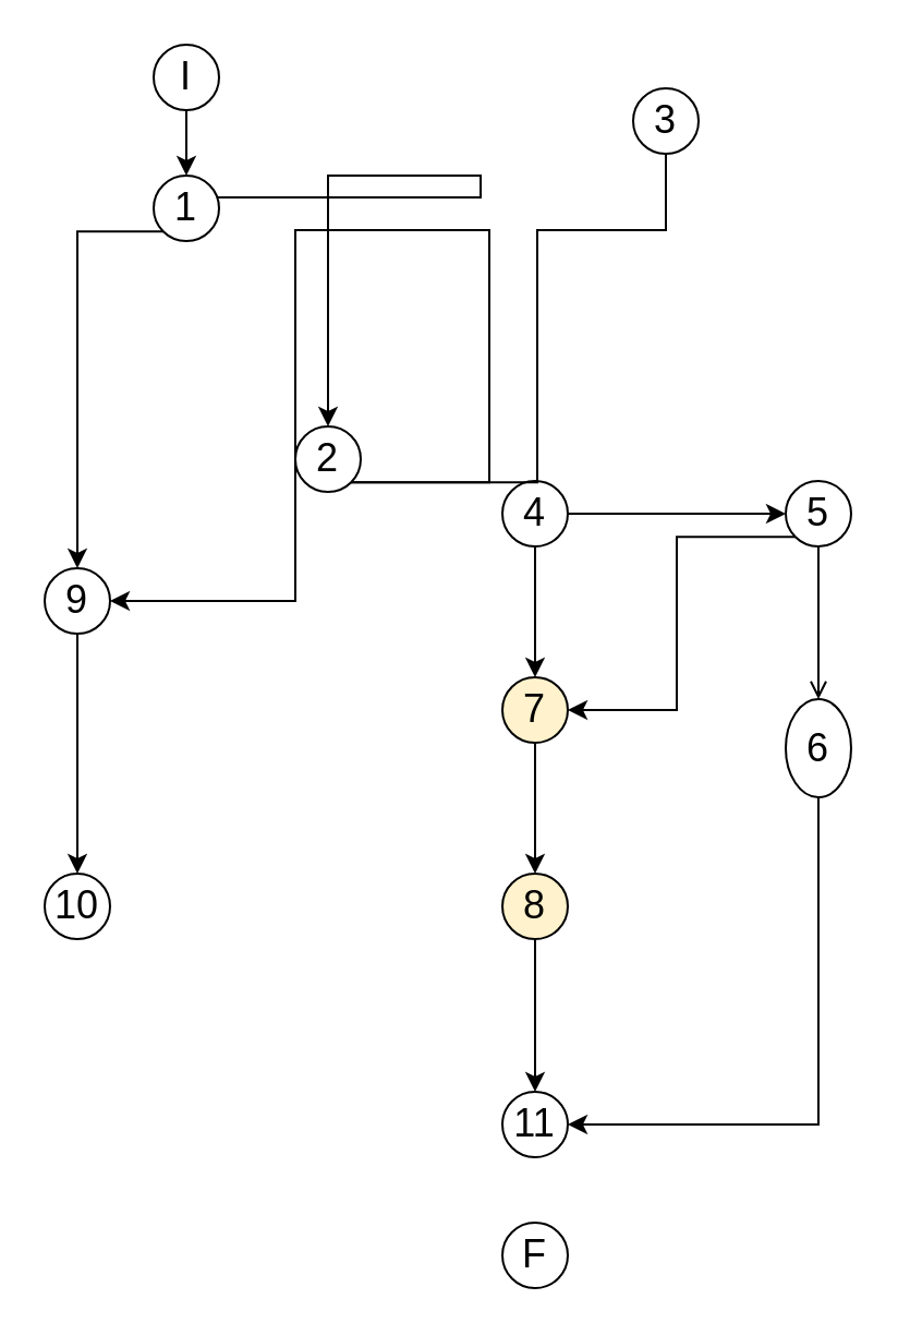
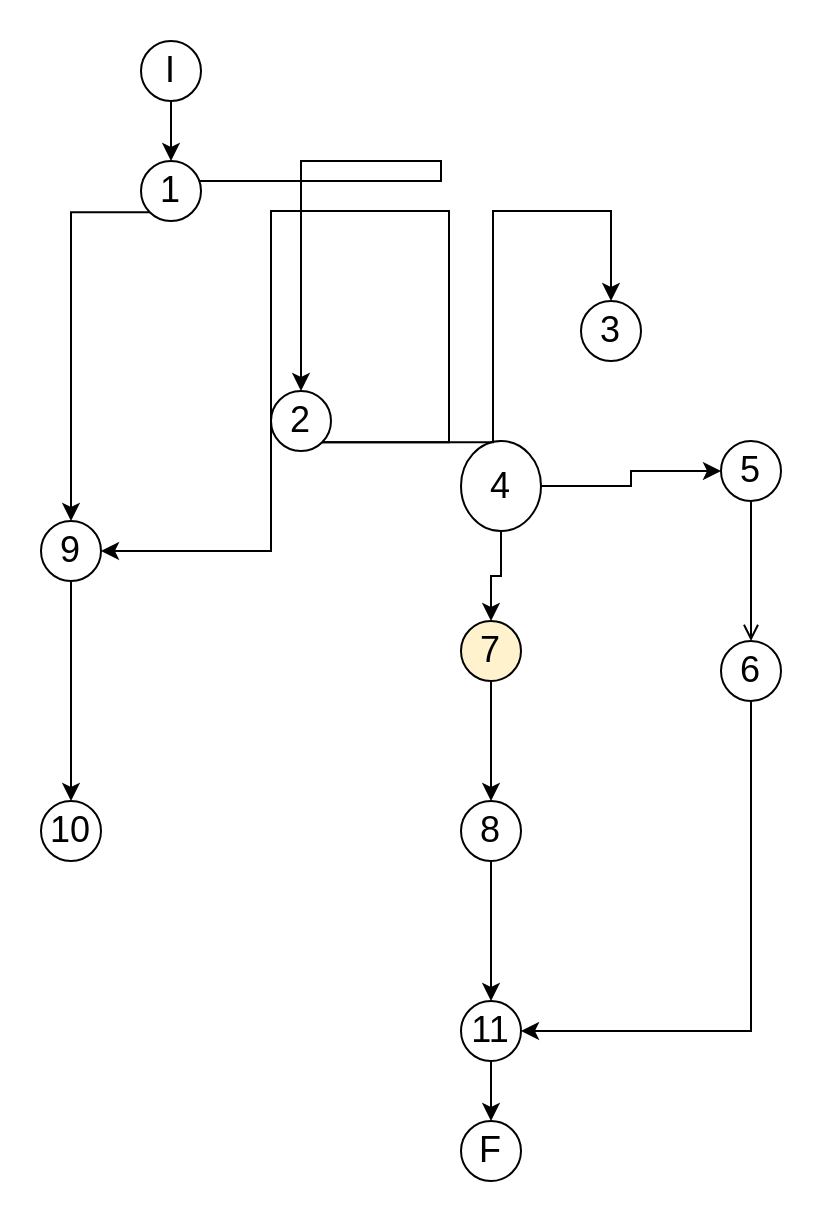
  <mxCell id="0" />
  <mxCell id="1" parent="0" />
  <mxCell id="2" style="edgeStyle=orthogonalEdgeStyle;rounded=0;orthogonalLoop=1;jettySize=auto;html=1;exitX=0;exitY=1;exitDx=0;exitDy=0;fontSize=18;entryX=0.5;entryY=0;entryDx=0;entryDy=0;" edge="1" parent="1" source="4" target="26"><mxGeometry relative="1" as="geometry"><Array as="points"><mxPoint x="74" y="90" /><mxPoint x="150" y="90" /><mxPoint x="150" y="80" /><mxPoint x="220" y="80" /><mxPoint x="220" y="90" /></Array></mxGeometry></mxCell>
  <mxCell id="3" style="edgeStyle=orthogonalEdgeStyle;rounded=0;orthogonalLoop=1;jettySize=auto;html=1;exitX=0;exitY=1;exitDx=0;exitDy=0;entryX=0.5;entryY=0;entryDx=0;entryDy=0;fontSize=18;" edge="1" parent="1" source="4" target="11"><mxGeometry relative="1" as="geometry" /></mxCell>
  <mxCell id="4" value="&lt;font style=&quot;font-size: 18px&quot;&gt;1&lt;/font&gt;" style="ellipse;whiteSpace=wrap;html=1;aspect=fixed;" vertex="1" parent="1"><mxGeometry x="70" y="80" width="30" height="30" as="geometry" /></mxCell>
  <mxCell id="5" style="edgeStyle=orthogonalEdgeStyle;rounded=0;orthogonalLoop=1;jettySize=auto;html=1;exitX=0.5;exitY=1;exitDx=0;exitDy=0;entryX=0.5;entryY=0;entryDx=0;entryDy=0;fontSize=18;" edge="1" parent="1" source="6" target="4"><mxGeometry relative="1" as="geometry" /></mxCell>
  <mxCell id="6" value="&lt;font style=&quot;font-size: 18px&quot;&gt;I&lt;/font&gt;" style="ellipse;whiteSpace=wrap;html=1;aspect=fixed;" vertex="1" parent="1"><mxGeometry x="70" y="20" width="30" height="30" as="geometry" /></mxCell>
+ <mxCell id="7" style="edgeStyle=orthogonalEdgeStyle;rounded=0;orthogonalLoop=1;jettySize=auto;html=1;exitX=0.5;exitY=1;exitDx=0;exitDy=0;fontSize=18;" edge="1" parent="1" source="8" target="28"><mxGeometry relative="1" as="geometry" /></mxCell>
  <mxCell id="8" value="&lt;font style=&quot;font-size: 18px&quot;&gt;11&lt;/font&gt;" style="ellipse;whiteSpace=wrap;html=1;aspect=fixed;" vertex="1" parent="1"><mxGeometry x="230" y="500" width="30" height="30" as="geometry" /></mxCell>
  <mxCell id="9" value="&lt;font style=&quot;font-size: 18px&quot;&gt;10&lt;/font&gt;" style="ellipse;whiteSpace=wrap;html=1;aspect=fixed;" vertex="1" parent="1"><mxGeometry x="20" y="400" width="30" height="30" as="geometry" /></mxCell>
  <mxCell id="10" style="edgeStyle=orthogonalEdgeStyle;rounded=0;orthogonalLoop=1;jettySize=auto;html=1;exitX=0.5;exitY=1;exitDx=0;exitDy=0;fontSize=18;" edge="1" parent="1" source="11" target="9"><mxGeometry relative="1" as="geometry"><Array as="points"><mxPoint x="35" y="380" /><mxPoint x="35" y="380" /></Array></mxGeometry></mxCell>
  <mxCell id="11" value="&lt;font style=&quot;font-size: 18px&quot;&gt;9&lt;/font&gt;" style="ellipse;whiteSpace=wrap;html=1;aspect=fixed;" vertex="1" parent="1"><mxGeometry x="20" y="260" width="30" height="30" as="geometry" /></mxCell>
  <mxCell id="12" style="edgeStyle=orthogonalEdgeStyle;rounded=0;orthogonalLoop=1;jettySize=auto;html=1;exitX=0.5;exitY=1;exitDx=0;exitDy=0;fontSize=18;" edge="1" parent="1" source="13" target="8"><mxGeometry relative="1" as="geometry" /></mxCell>
- <mxCell id="13" value="&lt;font style=&quot;font-size: 18px&quot;&gt;8&lt;/font&gt;" style="ellipse;whiteSpace=wrap;html=1;aspect=fixed;fillColor=#fff2cc;" vertex="1" parent="1"><mxGeometry x="230" y="400" width="30" height="30" as="geometry" /></mxCell>
+ <mxCell id="13" value="&lt;font style=&quot;font-size: 18px&quot;&gt;8&lt;/font&gt;" style="ellipse;whiteSpace=wrap;html=1;aspect=fixed;" vertex="1" parent="1"><mxGeometry x="230" y="400" width="30" height="30" as="geometry" /></mxCell>
  <mxCell id="14" style="edgeStyle=orthogonalEdgeStyle;rounded=0;orthogonalLoop=1;jettySize=auto;html=1;exitX=0.5;exitY=1;exitDx=0;exitDy=0;entryX=0.5;entryY=0;entryDx=0;entryDy=0;fontSize=18;" edge="1" parent="1" source="15" target="13"><mxGeometry relative="1" as="geometry" /></mxCell>
  <mxCell id="15" value="&lt;font style=&quot;font-size: 18px&quot;&gt;7&lt;/font&gt;" style="ellipse;whiteSpace=wrap;html=1;aspect=fixed;fillColor=#fff2cc;" vertex="1" parent="1"><mxGeometry x="230" y="310" width="30" height="30" as="geometry" /></mxCell>
  <mxCell id="16" style="edgeStyle=orthogonalEdgeStyle;rounded=0;orthogonalLoop=1;jettySize=auto;html=1;exitX=0.5;exitY=1;exitDx=0;exitDy=0;entryX=1;entryY=0.5;entryDx=0;entryDy=0;fontSize=18;" edge="1" parent="1" source="17" target="8"><mxGeometry relative="1" as="geometry" /></mxCell>
- <mxCell id="17" value="&lt;font style=&quot;font-size: 18px&quot;&gt;6&lt;/font&gt;" style="ellipse;whiteSpace=wrap;html=1;aspect=fixed;" vertex="1" parent="1"><mxGeometry x="360" y="320" width="30" height="45" as="geometry" /></mxCell>
+ <mxCell id="17" value="&lt;font style=&quot;font-size: 18px&quot;&gt;6&lt;/font&gt;" style="ellipse;whiteSpace=wrap;html=1;aspect=fixed;" vertex="1" parent="1"><mxGeometry x="360" y="320" width="30" height="30" as="geometry" /></mxCell>
  <mxCell id="18" style="edgeStyle=orthogonalEdgeStyle;rounded=0;orthogonalLoop=1;jettySize=auto;html=1;exitX=0.5;exitY=1;exitDx=0;exitDy=0;entryX=0.5;entryY=0;entryDx=0;entryDy=0;fontSize=18;endArrow=open;" edge="1" parent="1" source="20" target="17"><mxGeometry relative="1" as="geometry" /></mxCell>
- <mxCell id="19" style="edgeStyle=orthogonalEdgeStyle;rounded=0;orthogonalLoop=1;jettySize=auto;html=1;exitX=0;exitY=1;exitDx=0;exitDy=0;entryX=1;entryY=0.5;entryDx=0;entryDy=0;fontSize=18;" edge="1" parent="1" source="20" target="15"><mxGeometry relative="1" as="geometry" /></mxCell>
  <mxCell id="20" value="&lt;font style=&quot;font-size: 18px&quot;&gt;5&lt;/font&gt;" style="ellipse;whiteSpace=wrap;html=1;aspect=fixed;" vertex="1" parent="1"><mxGeometry x="360" y="220" width="30" height="30" as="geometry" /></mxCell>
  <mxCell id="21" style="edgeStyle=orthogonalEdgeStyle;rounded=0;orthogonalLoop=1;jettySize=auto;html=1;exitX=0.5;exitY=1;exitDx=0;exitDy=0;entryX=0.5;entryY=0;entryDx=0;entryDy=0;fontSize=18;" edge="1" parent="1" source="23" target="15"><mxGeometry relative="1" as="geometry" /></mxCell>
  <mxCell id="22" style="edgeStyle=orthogonalEdgeStyle;rounded=0;orthogonalLoop=1;jettySize=auto;html=1;exitX=1;exitY=0.5;exitDx=0;exitDy=0;entryX=0;entryY=0.5;entryDx=0;entryDy=0;fontSize=18;" edge="1" parent="1" source="23" target="20"><mxGeometry relative="1" as="geometry" /></mxCell>
- <mxCell id="23" value="&lt;font style=&quot;font-size: 18px&quot;&gt;4&lt;/font&gt;" style="ellipse;whiteSpace=wrap;html=1;aspect=fixed;" vertex="1" parent="1"><mxGeometry x="230" y="220" width="30" height="30" as="geometry" /></mxCell>
+ <mxCell id="23" value="&lt;font style=&quot;font-size: 18px&quot;&gt;4&lt;/font&gt;" style="ellipse;whiteSpace=wrap;html=1;aspect=fixed;" vertex="1" parent="1"><mxGeometry x="230" y="220" width="40" height="45" as="geometry" /></mxCell>
  <mxCell id="24" style="edgeStyle=orthogonalEdgeStyle;rounded=0;orthogonalLoop=1;jettySize=auto;html=1;exitX=0;exitY=1;exitDx=0;exitDy=0;entryX=1;entryY=0.5;entryDx=0;entryDy=0;fontSize=18;" edge="1" parent="1" source="26" target="11"><mxGeometry relative="1" as="geometry"><Array as="points"><mxPoint x="224" y="105" /><mxPoint x="135" y="105" /><mxPoint x="135" y="275" /></Array></mxGeometry></mxCell>
  <mxCell id="25" style="edgeStyle=orthogonalEdgeStyle;rounded=0;orthogonalLoop=1;jettySize=auto;html=1;exitX=1;exitY=1;exitDx=0;exitDy=0;entryX=0.5;entryY=0;entryDx=0;entryDy=0;fontSize=18;" edge="1" parent="1" source="26" target="27"><mxGeometry relative="1" as="geometry"><Array as="points"><mxPoint x="246" y="105" /><mxPoint x="305" y="105" /></Array></mxGeometry></mxCell>
  <mxCell id="26" value="&lt;font style=&quot;font-size: 18px&quot;&gt;2&lt;/font&gt;" style="ellipse;whiteSpace=wrap;html=1;aspect=fixed;" vertex="1" parent="1"><mxGeometry x="135" y="195" width="30" height="30" as="geometry" /></mxCell>
- <mxCell id="27" value="&lt;font style=&quot;font-size: 18px&quot;&gt;3&lt;/font&gt;" style="ellipse;whiteSpace=wrap;html=1;aspect=fixed;" vertex="1" parent="1"><mxGeometry x="290" y="40" width="30" height="30" as="geometry" /></mxCell>
+ <mxCell id="27" value="&lt;font style=&quot;font-size: 18px&quot;&gt;3&lt;/font&gt;" style="ellipse;whiteSpace=wrap;html=1;aspect=fixed;" vertex="1" parent="1"><mxGeometry x="290" y="150" width="30" height="30" as="geometry" /></mxCell>
  <mxCell id="28" value="&lt;font style=&quot;font-size: 18px&quot;&gt;F&lt;/font&gt;" style="ellipse;whiteSpace=wrap;html=1;aspect=fixed;" vertex="1" parent="1"><mxGeometry x="230" y="560" width="30" height="30" as="geometry" /></mxCell>
